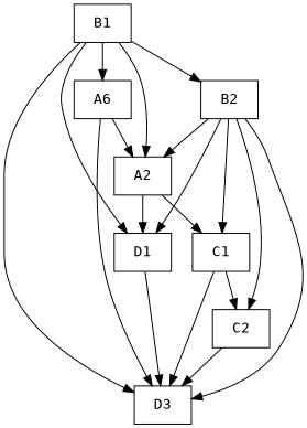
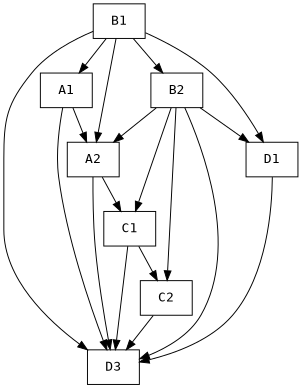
  digraph {
    fontname="DejaVu Sans Mono"
    rankdir=TB
    node [fontname="DejaVu Sans Mono" shape=box]
    edge [fontname="DejaVu Sans Mono"]
-   A1 [label=A6]
+   A1
    A2
    n3 [label=D3]
    C1
    B1
    B2
    D1
    C2
    A1 -> A2
    A1 -> n3
-   A2 -> D1
+   A2 -> n3
    A2 -> C1
    C1 -> n3
    C1 -> C2
    B1 -> A1
    B1 -> A2
    B1 -> n3
    B1 -> B2
    B1 -> D1
    B2 -> A2
    B2 -> n3
    B2 -> C1
    B2 -> D1
    B2 -> C2
    D1 -> n3
    C2 -> n3
  }
